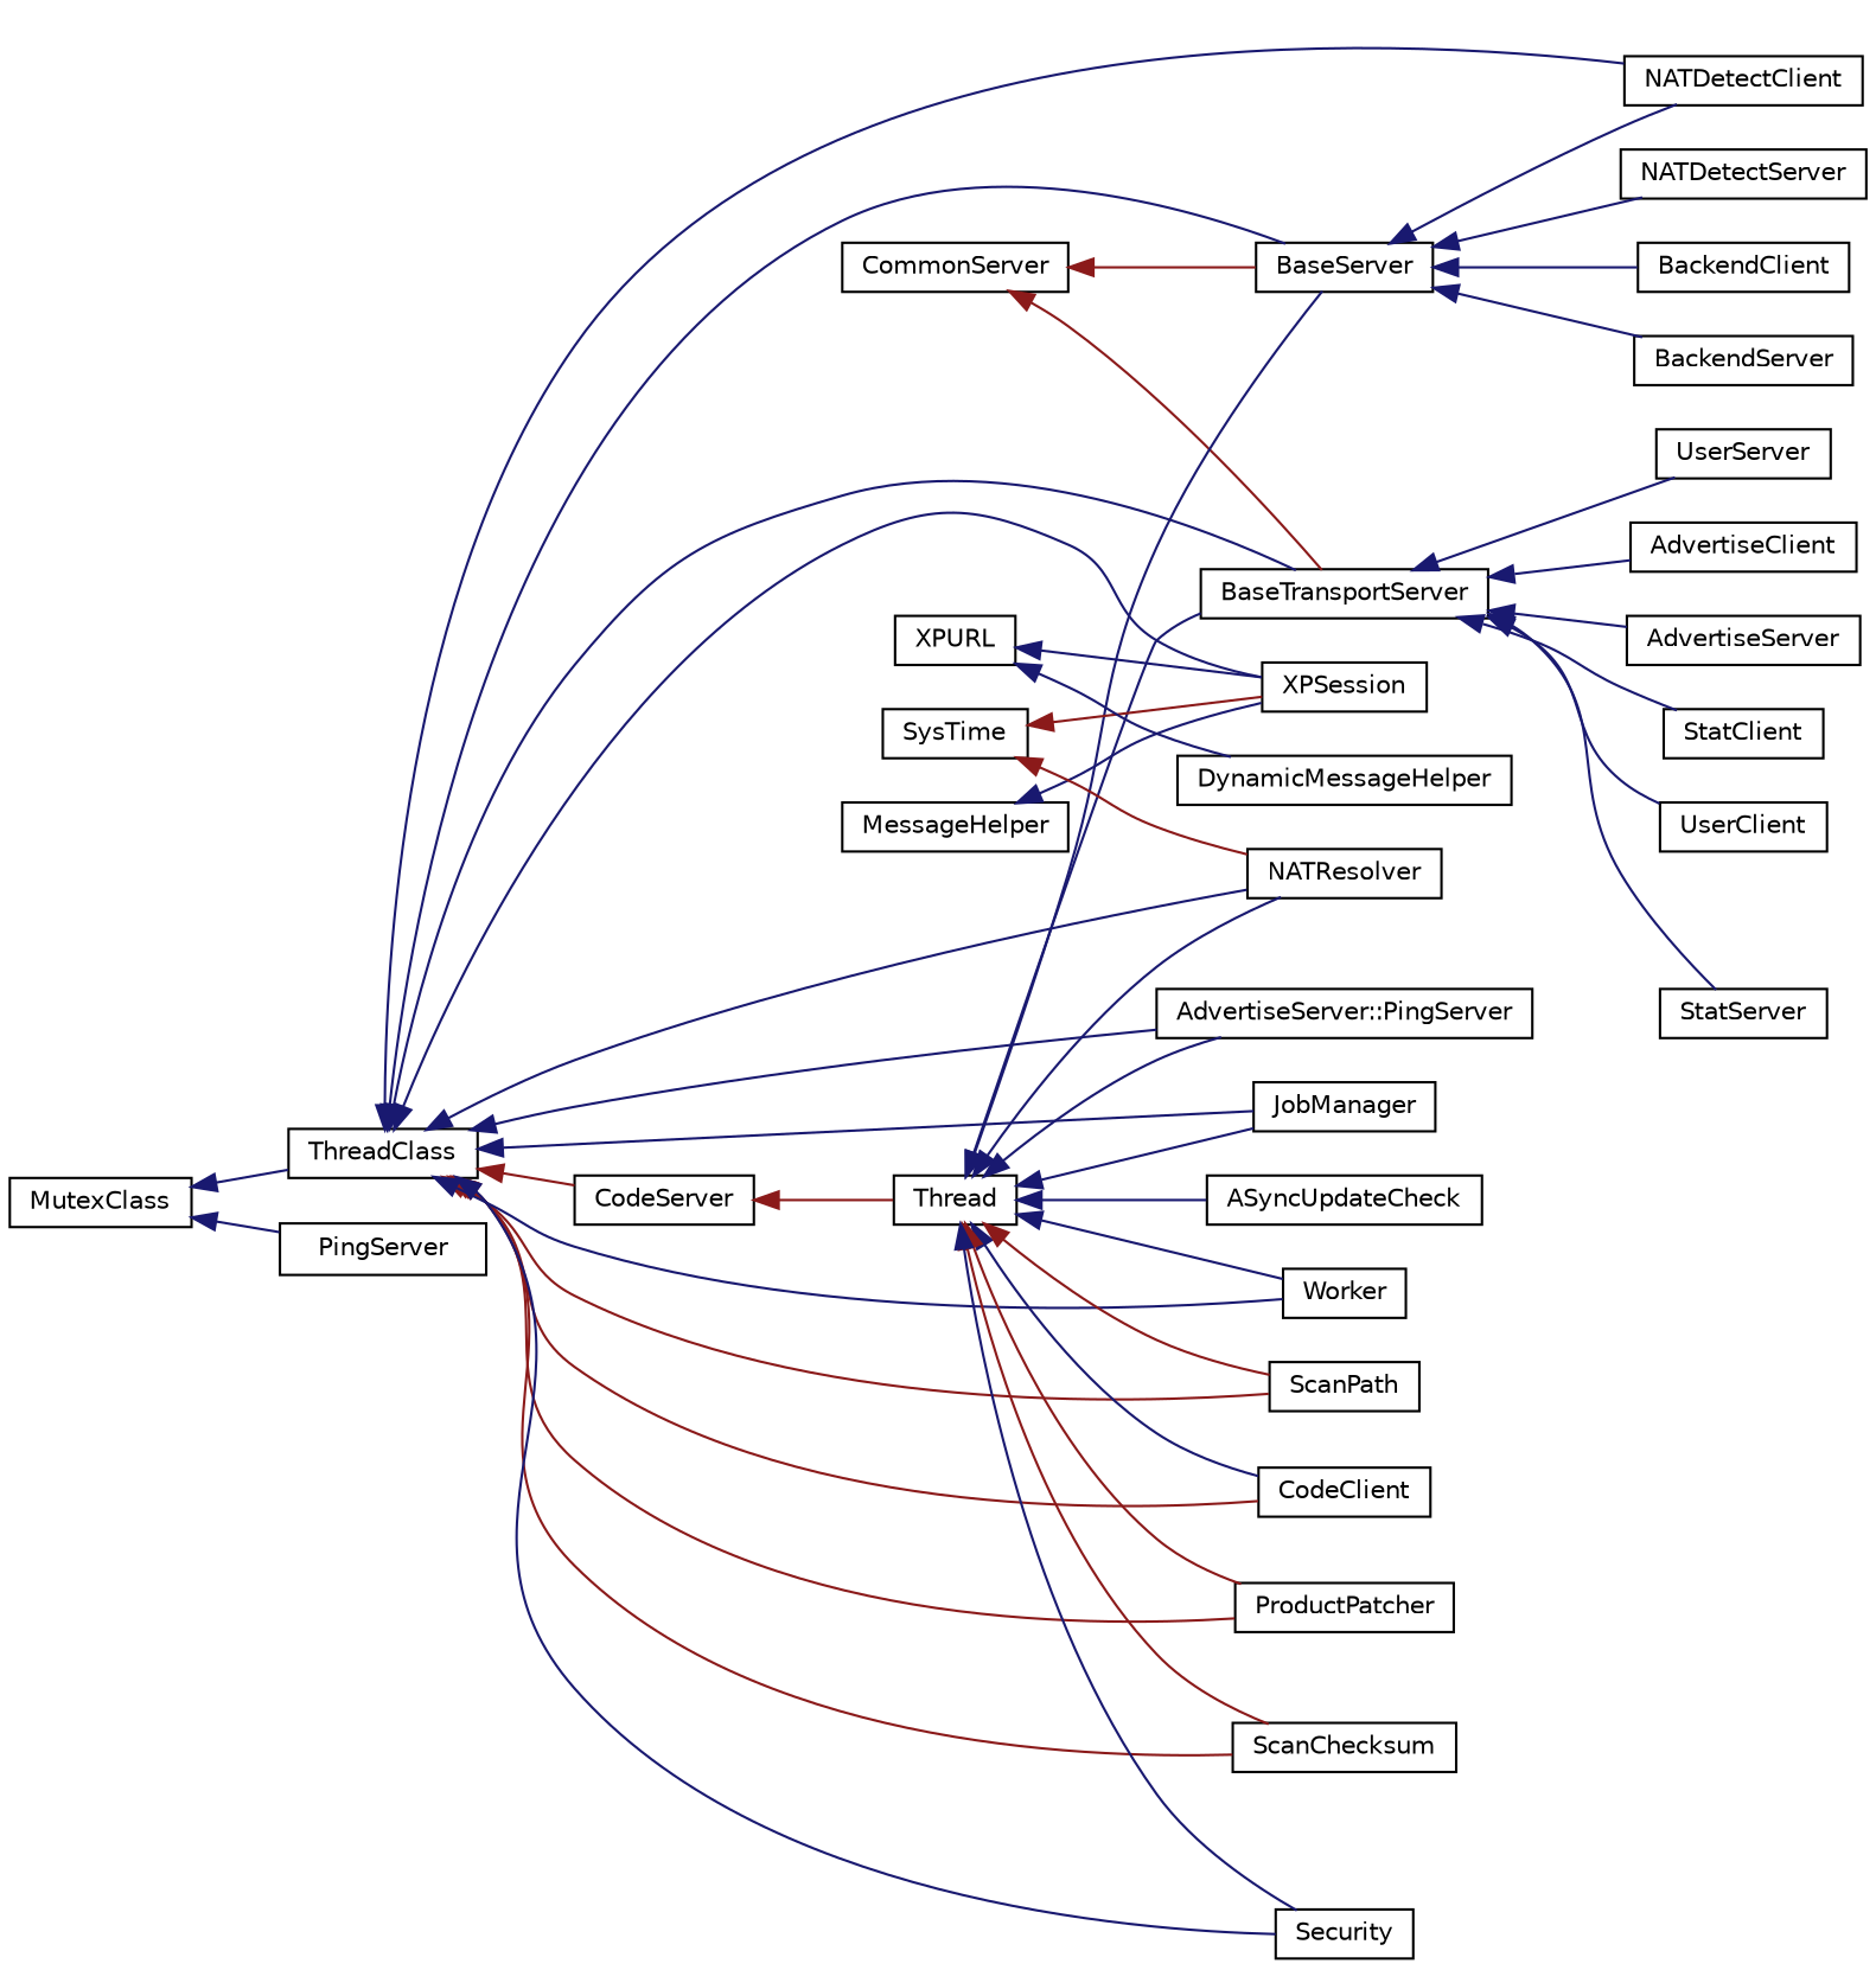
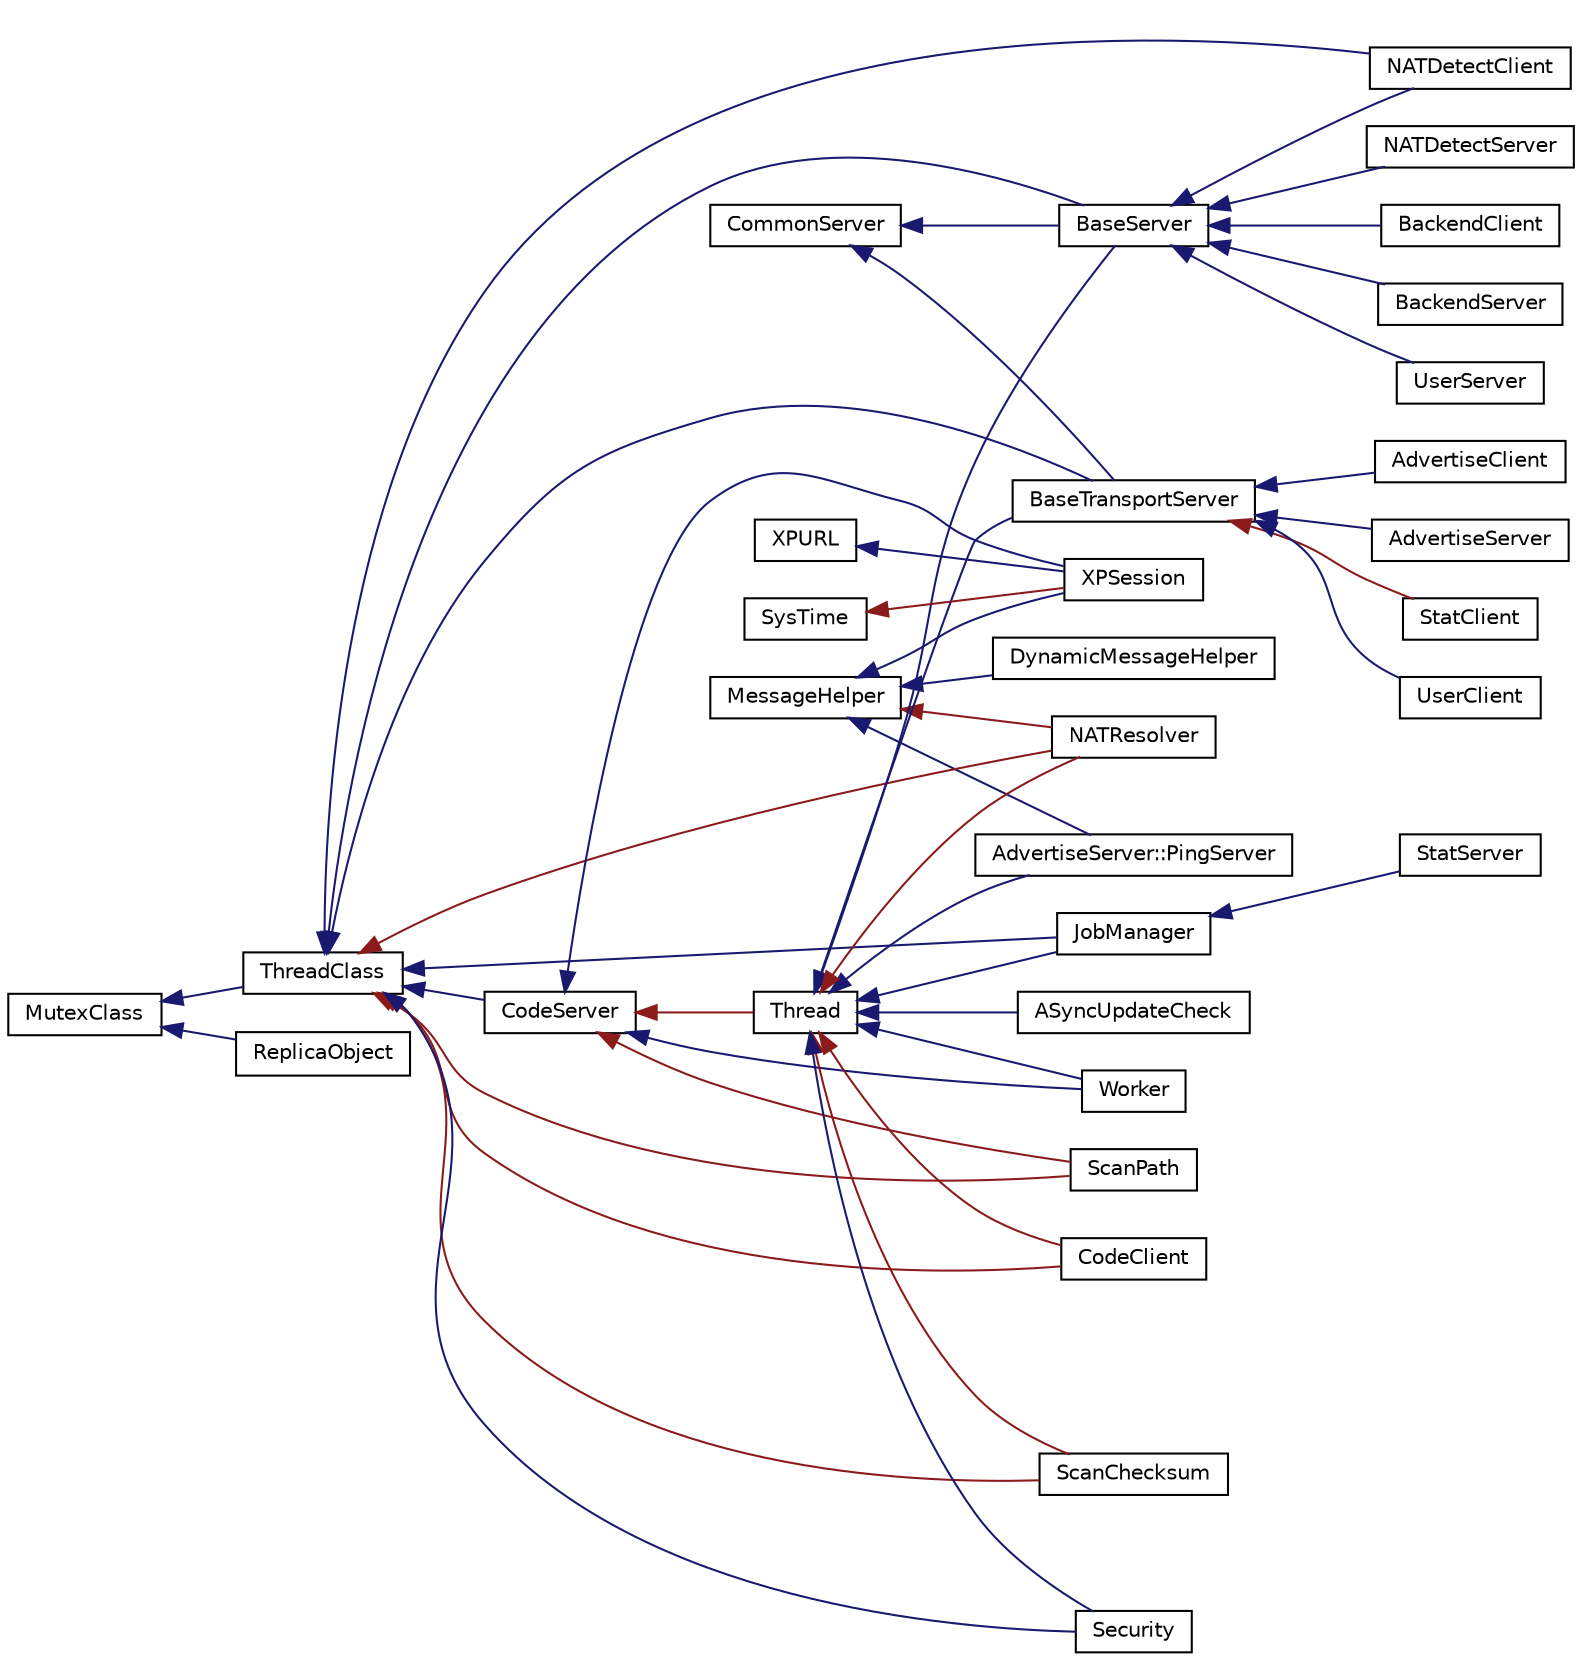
  digraph {
    rankdir=LR
    node [color=black fillcolor=white fontname=Helvetica fontsize=10 shape=record style=filled]
    edge [color=midnightblue dir=back fontname=Helvetica fontsize=10 labelfontname=Helvetica labelfontsize=10 style=solid]
    n1 [height=0.2 label=CommonServer width=0.4]
    n2 [height=0.2 label=BaseServer width=0.4]
    n3 [height=0.2 label=BaseTransportServer width=0.4]
    n4 [height=0.2 label=BackendClient width=0.4]
    n5 [height=0.2 label=BackendServer width=0.4]
    n6 [height=0.2 label=NATDetectClient width=0.4]
    n7 [height=0.2 label=NATDetectServer width=0.4]
    n8 [height=0.2 label=AdvertiseClient width=0.4]
    n9 [height=0.2 label=AdvertiseServer width=0.4]
    n10 [height=0.2 label=StatClient width=0.4]
    n11 [height=0.2 label=StatServer width=0.4]
    n12 [height=0.2 label=UserClient width=0.4]
    n13 [height=0.2 label=UserServer width=0.4]
    n14 [height=0.2 label=MessageHelper width=0.4]
    n15 [height=0.2 label=DynamicMessageHelper width=0.4]
    n16 [height=0.2 label=XPSession width=0.4]
    n17 [height=0.2 label=MutexClass width=0.4]
-   n18 [height=0.2 label=PingServer width=0.4]
+   n18 [height=0.2 label=ReplicaObject width=0.4]
    n19 [height=0.2 label=ThreadClass width=0.4]
    n20 [height=0.2 label=JobManager width=0.4]
    n21 [height=0.2 label="AdvertiseServer::PingServer" width=0.4]
    n22 [height=0.2 label=CodeClient width=0.4]
    n23 [height=0.2 label=CodeServer width=0.4]
    n24 [height=0.2 label=NATResolver width=0.4]
-   n25 [height=0.2 label=ProductPatcher width=0.4]
    n26 [height=0.2 label=ScanChecksum width=0.4]
    n27 [height=0.2 label=ScanPath width=0.4]
    n28 [height=0.2 label=Security width=0.4]
    n29 [height=0.2 label=Worker width=0.4]
    n30 [height=0.2 label=ASyncUpdateCheck width=0.4]
    n31 [height=0.2 label=Thread width=0.4]
    n32 [height=0.2 label=SysTime width=0.4]
    n33 [height=0.2 label=XPURL width=0.4]
-   n1 -> n2 [color=firebrick4]
-   n1 -> n3 [color=firebrick4]
+   n1 -> n2
+   n1 -> n3
    n2 -> n4
    n2 -> n5
    n2 -> n6
    n2 -> n7
    n3 -> n8
    n3 -> n9
-   n3 -> n10
-   n3 -> n11
+   n3 -> n10 [color=firebrick4]
+   n20 -> n11
    n3 -> n12
-   n3 -> n13
-   n33 -> n15
+   n2 -> n13
+   n14 -> n15
    n14 -> n16
    n17 -> n18
    n17 -> n19
    n19 -> n2
    n19 -> n3
    n19 -> n6
-   n19 -> n16
+   n23 -> n16
    n19 -> n20
-   n19 -> n21
+   n14 -> n21
    n19 -> n22 [color=firebrick4]
-   n19 -> n23 [color=firebrick4]
-   n19 -> n24
-   n19 -> n25 [color=firebrick4]
+   n19 -> n23
+   n19 -> n24 [color=firebrick4]
    n19 -> n26 [color=firebrick4]
    n19 -> n27 [color=firebrick4]
    n19 -> n28
-   n19 -> n29
+   n23 -> n29
    n23 -> n31 [color=firebrick4]
    n31 -> n2
    n31 -> n3
    n31 -> n20
    n31 -> n21
-   n31 -> n22
-   n31 -> n24
-   n31 -> n25 [color=firebrick4]
+   n31 -> n22 [color=firebrick4]
+   n31 -> n24 [color=firebrick4]
    n31 -> n26 [color=firebrick4]
-   n31 -> n27 [color=firebrick4]
+   n23 -> n27 [color=firebrick4]
    n31 -> n28
    n31 -> n29
    n31 -> n30
    n32 -> n16 [color=firebrick4]
-   n32 -> n24 [color=firebrick4]
+   n14 -> n24 [color=firebrick4]
    n33 -> n16
  }
